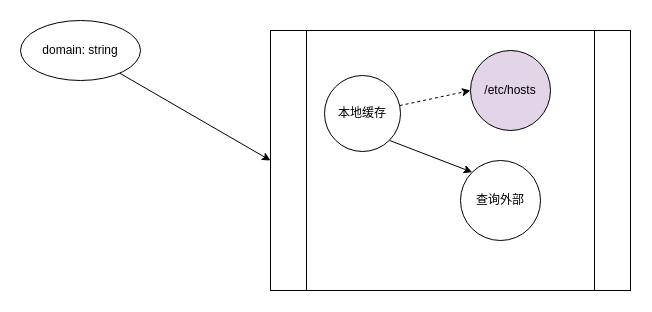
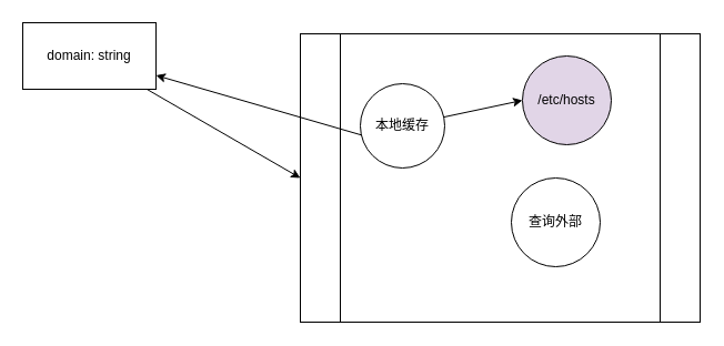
  <mxCell id="0" />
  <mxCell id="1" parent="0" />
  <mxCell id="2" style="edgeStyle=none;html=1;entryX=0;entryY=0.5;entryDx=0;entryDy=0;" parent="1" source="3" target="5" edge="1"><mxGeometry relative="1" as="geometry" /></mxCell>
- <mxCell id="3" value="domain: string" style="ellipse;whiteSpace=wrap;html=1;" parent="1" vertex="1"><mxGeometry x="20" y="20" width="120" height="60" as="geometry" /></mxCell>
+ <mxCell id="3" value="domain: string" style="rounded=0;whiteSpace=wrap;html=1;" parent="1" vertex="1"><mxGeometry x="20" y="20" width="120" height="60" as="geometry" /></mxCell>
  <mxCell id="4" style="edgeStyle=none;html=1;exitX=1;exitY=1;exitDx=0;exitDy=0;" edge="1" parent="1" source="5"><mxGeometry relative="1" as="geometry"><mxPoint x="450" y="170" as="targetPoint" /></mxGeometry></mxCell>
  <mxCell id="5" value="" style="shape=process;whiteSpace=wrap;html=1;backgroundOutline=1;" parent="1" vertex="1"><mxGeometry x="270" y="30" width="360" height="260" as="geometry" /></mxCell>
- <mxCell id="6" style="edgeStyle=none;html=1;entryX=0;entryY=0.5;entryDx=0;entryDy=0;dashed=1;" edge="1" parent="1" source="8" target="9"><mxGeometry relative="1" as="geometry" /></mxCell>
- <mxCell id="7" style="edgeStyle=none;html=1;exitX=1;exitY=1;exitDx=0;exitDy=0;entryX=0;entryY=0;entryDx=0;entryDy=0;" edge="1" parent="1" source="8" target="10"><mxGeometry relative="1" as="geometry" /></mxCell>
+ <mxCell id="6" style="edgeStyle=none;html=1;entryX=0;entryY=0.5;entryDx=0;entryDy=0;" edge="1" parent="1" source="8" target="9"><mxGeometry relative="1" as="geometry" /></mxCell>
+ <mxCell id="7" style="edgeStyle=none;html=1;exitX=1;exitY=1;exitDx=0;exitDy=0;" edge="1" parent="1" source="8" target="3"><mxGeometry relative="1" as="geometry" /></mxCell>
  <mxCell id="8" value="本地缓存" style="ellipse;whiteSpace=wrap;html=1;aspect=fixed;" vertex="1" parent="1"><mxGeometry x="324" y="75" width="76" height="76" as="geometry" /></mxCell>
  <mxCell id="9" value="/etc/hosts" style="ellipse;whiteSpace=wrap;html=1;aspect=fixed;fillColor=#e1d5e7;" vertex="1" parent="1"><mxGeometry x="470" y="50" width="80" height="80" as="geometry" /></mxCell>
  <mxCell id="10" value="查询外部" style="ellipse;whiteSpace=wrap;html=1;aspect=fixed;" vertex="1" parent="1"><mxGeometry x="460" y="160" width="80" height="80" as="geometry" /></mxCell>
